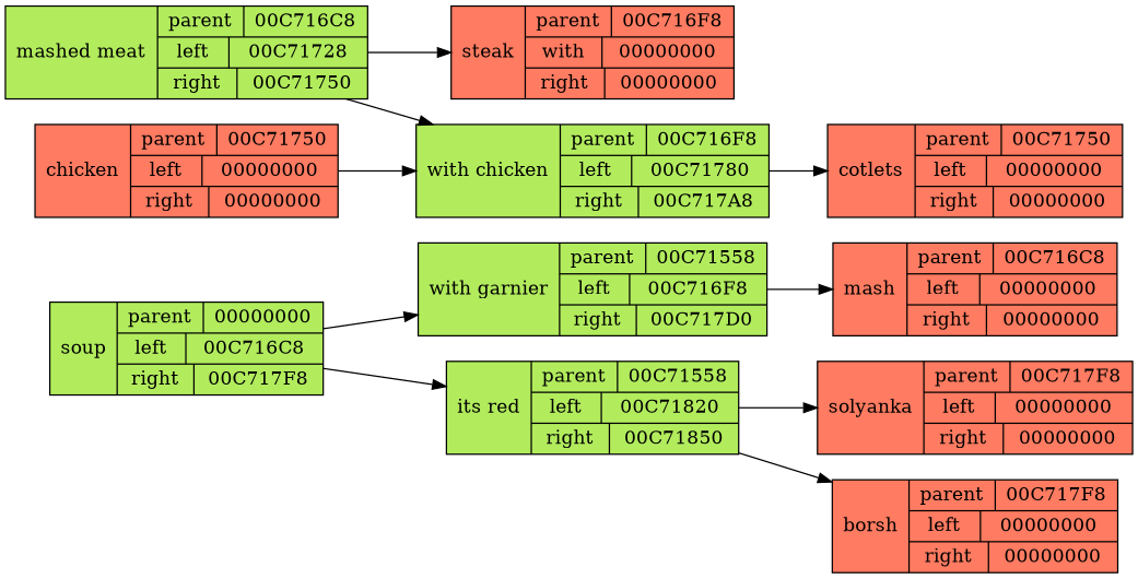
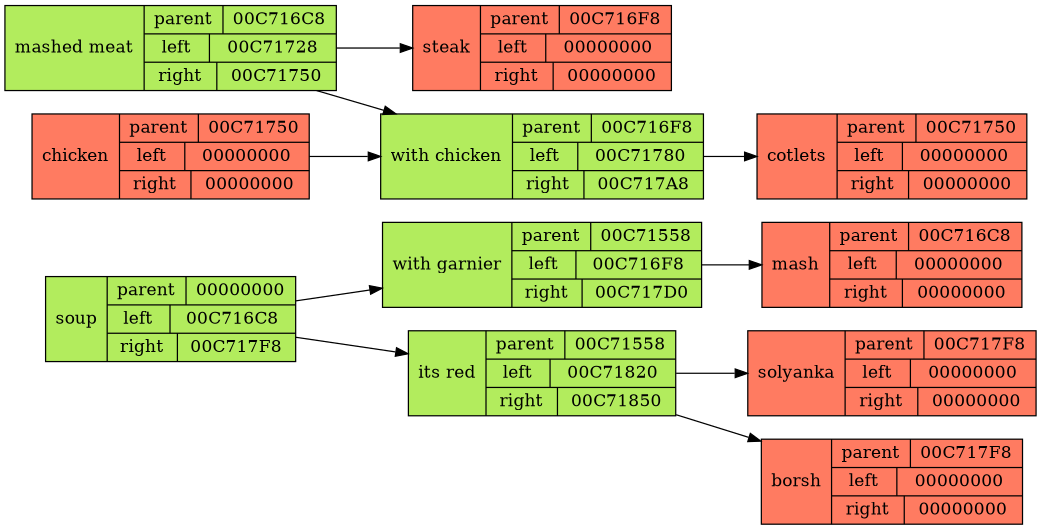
  digraph {
    bgcolor="#FFFFFF"
    fixedsize=true
    rankdir=LR
    node [color=black fillcolor="#FF7B61" fontsize=14 shape=record style=filled]
    n1 [fillcolor="#B2EC5D" label="{soup | {{parent | 00000000} | {left | 00C716C8} | {right | 00C717F8}}}" width=2]
    n2 [fillcolor="#B2EC5D" label="{with garnier | {{parent | 00C71558} | {left | 00C716F8} | {right | 00C717D0}}}" width=2]
    n3 [fillcolor="#B2EC5D" label="{its red | {{parent | 00C71558} | {left | 00C71820} | {right | 00C71850}}}" width=2]
    n4 [label="{mash | {{parent | 00C716C8} | {left | 00000000} | {right | 00000000}}}" width=2]
    n5 [label="{solyanka | {{parent | 00C717F8} | {left | 00000000} | {right | 00000000}}}" width=2]
    n6 [label="{borsh | {{parent | 00C717F8} | {left | 00000000} | {right | 00000000}}}" width=2]
    n7 [fillcolor="#B2EC5D" label="{mashed meat | {{parent | 00C716C8} | {left | 00C71728} | {right | 00C71750}}}" width=2]
-   n8 [label="{steak | {{parent | 00C716F8} | {with | 00000000} | {right | 00000000}}}" width=2]
+   n8 [label="{steak | {{parent | 00C716F8} | {left | 00000000} | {right | 00000000}}}" width=2]
    n9 [fillcolor="#B2EC5D" label="{with chicken | {{parent | 00C716F8} | {left | 00C71780} | {right | 00C717A8}}}" width=2]
    n10 [label="{cotlets | {{parent | 00C71750} | {left | 00000000} | {right | 00000000}}}" width=2]
    n11 [label="{chicken | {{parent | 00C71750} | {left | 00000000} | {right | 00000000}}}" width=2]
    n1 -> n2
    n1 -> n3
    n2 -> n4
    n3 -> n5
    n3 -> n6
    n7 -> n8
    n7 -> n9
    n9 -> n10
    n11 -> n9
  }
